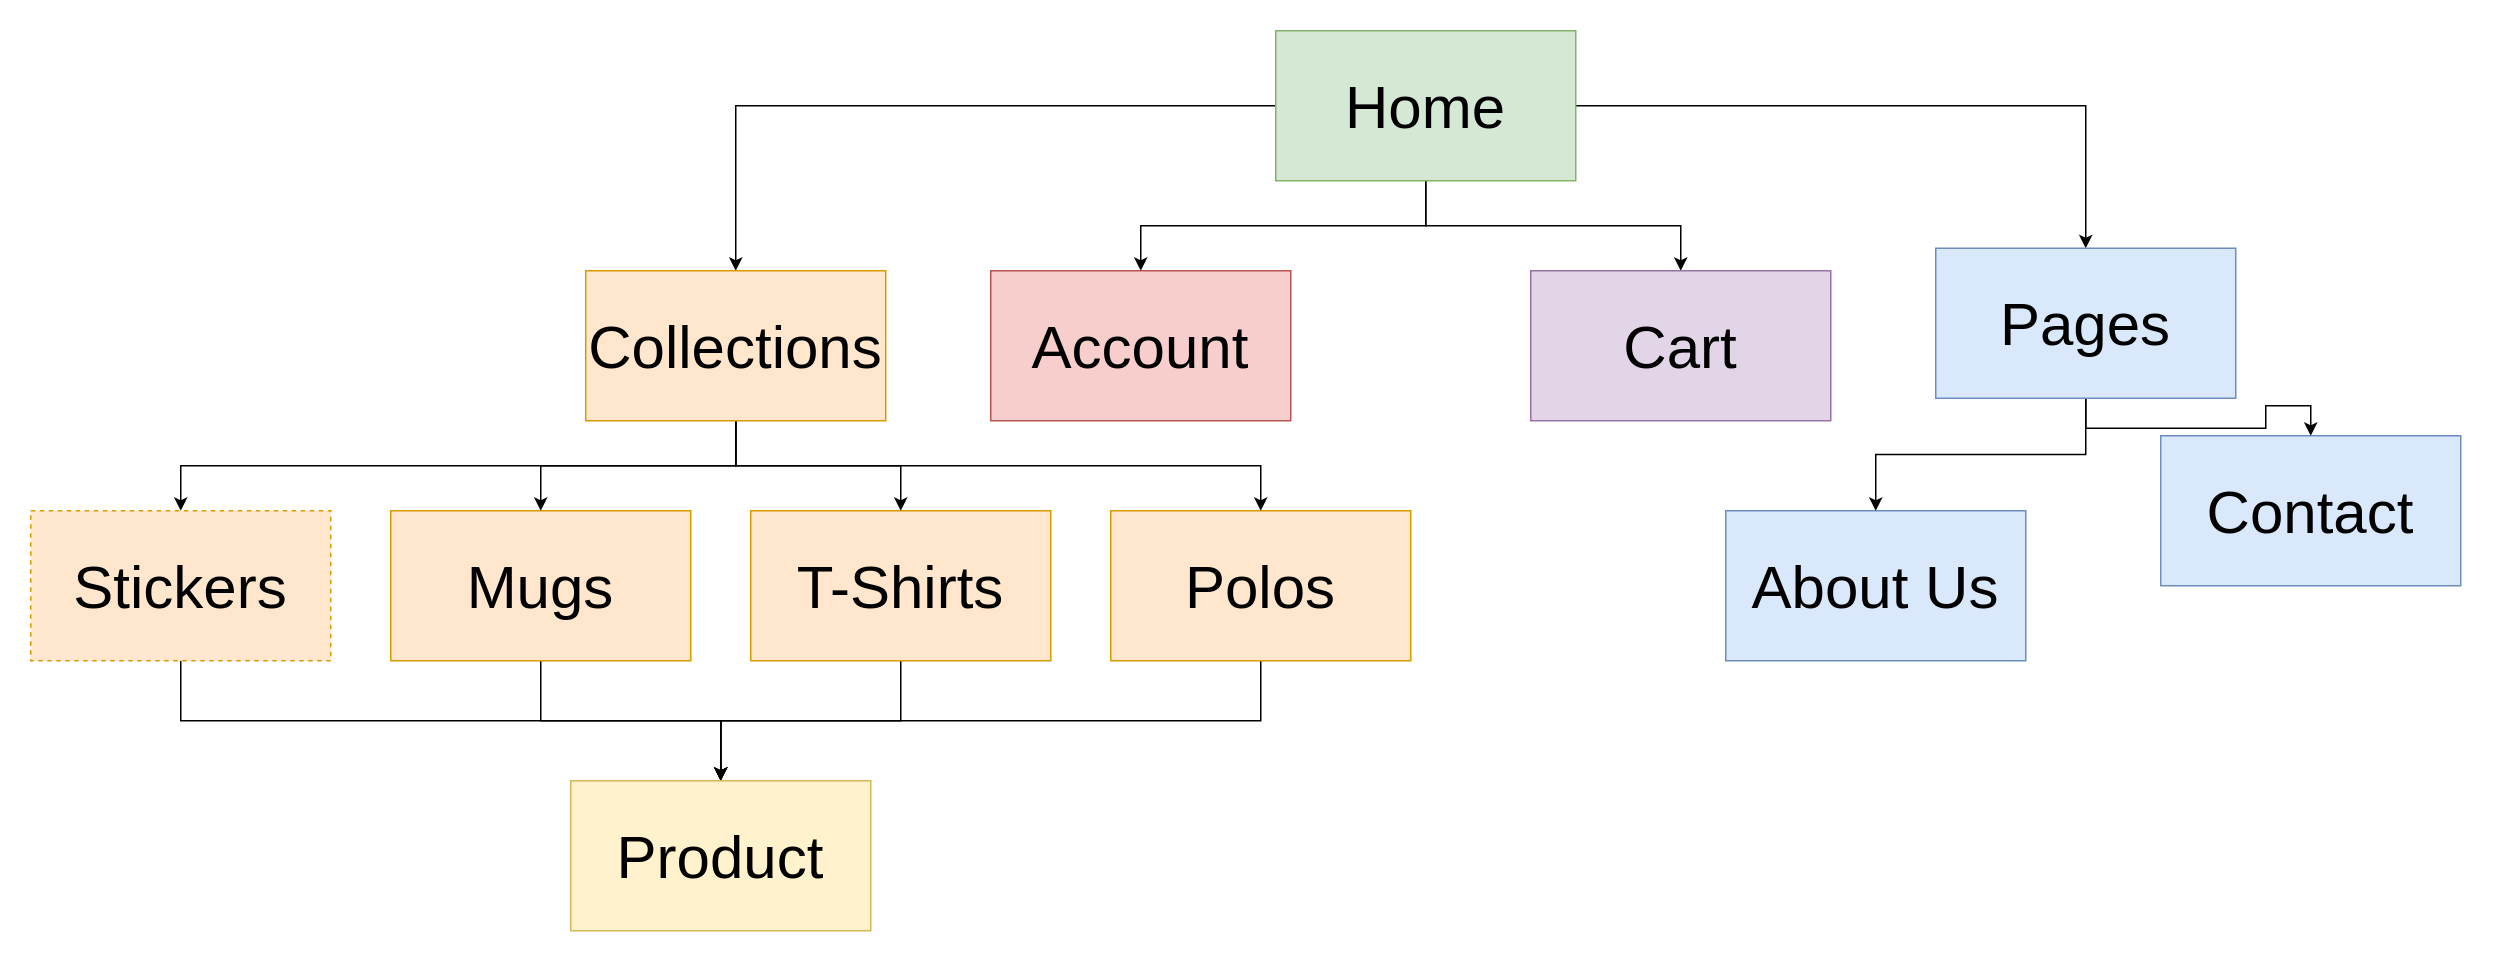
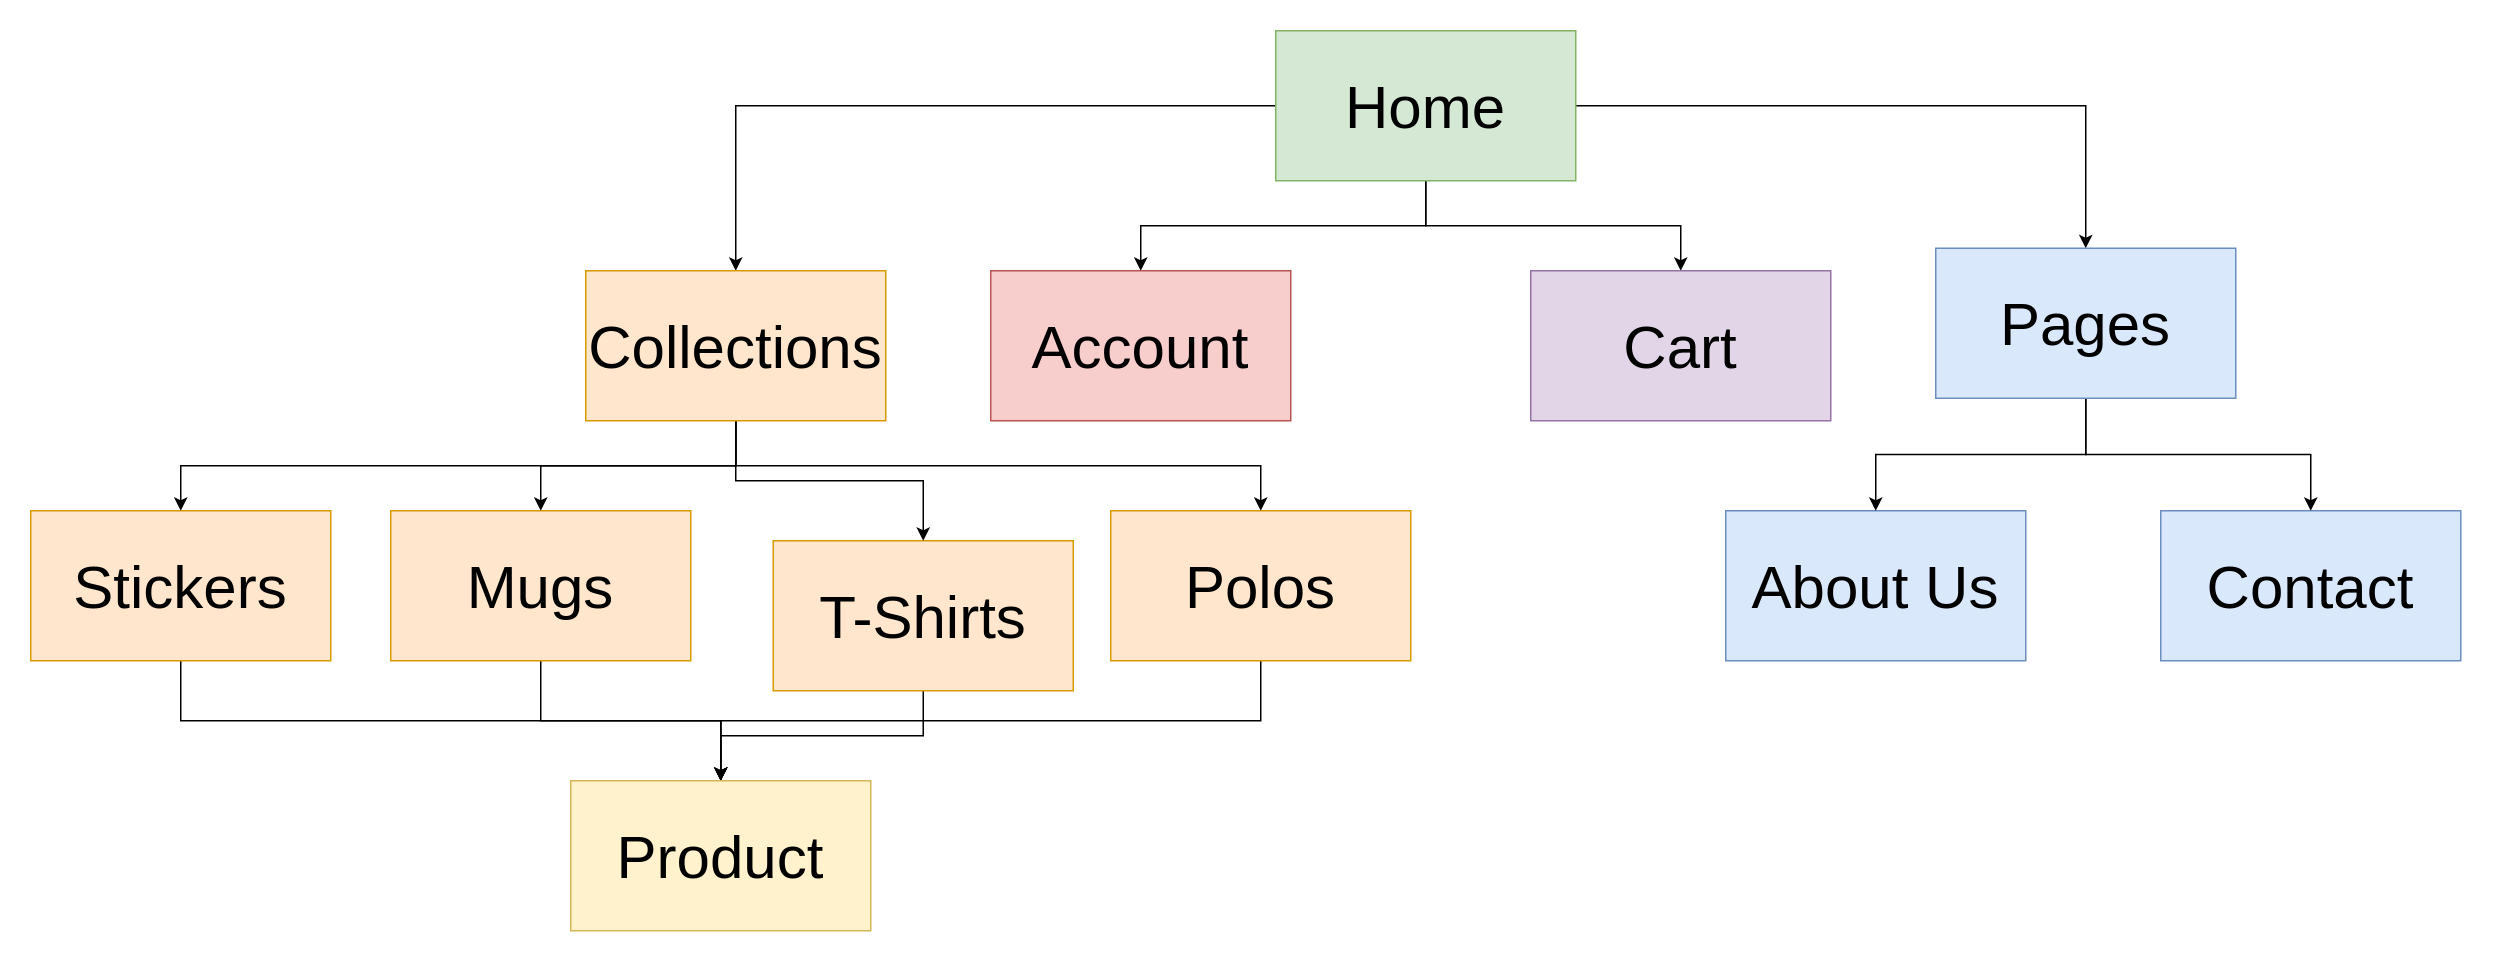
  <mxCell id="0" />
  <mxCell id="1" parent="0" />
  <mxCell id="2" style="edgeStyle=orthogonalEdgeStyle;rounded=0;orthogonalLoop=1;jettySize=auto;html=1;fontSize=40;" edge="1" parent="1" source="6" target="22"><mxGeometry relative="1" as="geometry" /></mxCell>
  <mxCell id="3" style="edgeStyle=orthogonalEdgeStyle;rounded=0;orthogonalLoop=1;jettySize=auto;html=1;fontSize=40;" edge="1" parent="1" source="6" target="27"><mxGeometry relative="1" as="geometry" /></mxCell>
  <mxCell id="4" style="edgeStyle=orthogonalEdgeStyle;rounded=0;orthogonalLoop=1;jettySize=auto;html=1;entryX=0.5;entryY=0;entryDx=0;entryDy=0;fontSize=40;" edge="1" parent="1" source="6" target="23"><mxGeometry relative="1" as="geometry" /></mxCell>
  <mxCell id="5" style="edgeStyle=orthogonalEdgeStyle;rounded=0;orthogonalLoop=1;jettySize=auto;html=1;entryX=0.5;entryY=0;entryDx=0;entryDy=0;fontSize=40;" edge="1" parent="1" source="6" target="24"><mxGeometry relative="1" as="geometry" /></mxCell>
  <mxCell id="6" value="&lt;font style=&quot;font-size: 40px;&quot;&gt;Home&lt;/font&gt;" style="rounded=0;whiteSpace=wrap;html=1;fillColor=#d5e8d4;strokeColor=#82b366;fontSize=40;" vertex="1" parent="1"><mxGeometry x="850" y="20" width="200" height="100" as="geometry" /></mxCell>
  <mxCell id="7" style="edgeStyle=orthogonalEdgeStyle;rounded=0;orthogonalLoop=1;jettySize=auto;html=1;fontSize=40;" edge="1" parent="1" source="8" target="17"><mxGeometry relative="1" as="geometry" /></mxCell>
- <mxCell id="8" value="&lt;font style=&quot;font-size: 40px;&quot;&gt;T-Shirts&lt;/font&gt;" style="rounded=0;whiteSpace=wrap;html=1;fillColor=#ffe6cc;strokeColor=#d79b00;fontSize=40;" vertex="1" parent="1"><mxGeometry x="500" y="340" width="200" height="100" as="geometry" /></mxCell>
+ <mxCell id="8" value="&lt;font style=&quot;font-size: 40px;&quot;&gt;T-Shirts&lt;/font&gt;" style="rounded=0;whiteSpace=wrap;html=1;fillColor=#ffe6cc;strokeColor=#d79b00;fontSize=40;" vertex="1" parent="1"><mxGeometry x="515" y="360" width="200" height="100" as="geometry" /></mxCell>
  <mxCell id="9" style="edgeStyle=orthogonalEdgeStyle;rounded=0;orthogonalLoop=1;jettySize=auto;html=1;entryX=0.5;entryY=0;entryDx=0;entryDy=0;fontSize=40;" edge="1" parent="1" source="10" target="17"><mxGeometry relative="1" as="geometry"><Array as="points"><mxPoint x="840" y="480" /><mxPoint x="480" y="480" /></Array></mxGeometry></mxCell>
  <mxCell id="10" value="&lt;font style=&quot;font-size: 40px;&quot;&gt;Polos&lt;/font&gt;" style="rounded=0;whiteSpace=wrap;html=1;fillColor=#ffe6cc;strokeColor=#d79b00;fontSize=40;" vertex="1" parent="1"><mxGeometry x="740" y="340" width="200" height="100" as="geometry" /></mxCell>
  <mxCell id="11" style="edgeStyle=orthogonalEdgeStyle;rounded=0;orthogonalLoop=1;jettySize=auto;html=1;entryX=0.5;entryY=0;entryDx=0;entryDy=0;fontSize=40;" edge="1" parent="1" source="12" target="17"><mxGeometry relative="1" as="geometry" /></mxCell>
  <mxCell id="12" value="&lt;font style=&quot;font-size: 40px;&quot;&gt;Mugs&lt;/font&gt;" style="rounded=0;whiteSpace=wrap;html=1;fillColor=#ffe6cc;strokeColor=#d79b00;fontSize=40;" vertex="1" parent="1"><mxGeometry x="260" y="340" width="200" height="100" as="geometry" /></mxCell>
  <mxCell id="13" style="edgeStyle=orthogonalEdgeStyle;rounded=0;orthogonalLoop=1;jettySize=auto;html=1;fontSize=40;" edge="1" parent="1" source="14" target="17"><mxGeometry relative="1" as="geometry"><Array as="points"><mxPoint x="120" y="480" /><mxPoint x="480" y="480" /></Array></mxGeometry></mxCell>
- <mxCell id="14" value="&lt;font style=&quot;font-size: 40px;&quot;&gt;Stickers&lt;/font&gt;" style="rounded=0;whiteSpace=wrap;html=1;fillColor=#ffe6cc;strokeColor=#d79b00;fontSize=40;dashed=1;" vertex="1" parent="1"><mxGeometry x="20" y="340" width="200" height="100" as="geometry" /></mxCell>
- <mxCell id="15" value="&lt;font style=&quot;font-size: 40px;&quot;&gt;Contact&lt;/font&gt;" style="rounded=0;whiteSpace=wrap;html=1;fillColor=#dae8fc;strokeColor=#6c8ebf;fontSize=40;" vertex="1" parent="1"><mxGeometry x="1440" y="290" width="200" height="100" as="geometry" /></mxCell>
+ <mxCell id="14" value="&lt;font style=&quot;font-size: 40px;&quot;&gt;Stickers&lt;/font&gt;" style="rounded=0;whiteSpace=wrap;html=1;fillColor=#ffe6cc;strokeColor=#d79b00;fontSize=40;" vertex="1" parent="1"><mxGeometry x="20" y="340" width="200" height="100" as="geometry" /></mxCell>
+ <mxCell id="15" value="&lt;font style=&quot;font-size: 40px;&quot;&gt;Contact&lt;/font&gt;" style="rounded=0;whiteSpace=wrap;html=1;fillColor=#dae8fc;strokeColor=#6c8ebf;fontSize=40;" vertex="1" parent="1"><mxGeometry x="1440" y="340" width="200" height="100" as="geometry" /></mxCell>
  <mxCell id="16" value="&lt;font style=&quot;font-size: 40px;&quot;&gt;About Us&lt;/font&gt;" style="rounded=0;whiteSpace=wrap;html=1;fillColor=#dae8fc;strokeColor=#6c8ebf;fontSize=40;" vertex="1" parent="1"><mxGeometry x="1150" y="340" width="200" height="100" as="geometry" /></mxCell>
  <mxCell id="17" value="&lt;font style=&quot;font-size: 40px;&quot;&gt;Product&lt;br style=&quot;font-size: 40px;&quot;&gt;&lt;/font&gt;" style="rounded=0;whiteSpace=wrap;html=1;fillColor=#fff2cc;strokeColor=#d6b656;fontSize=40;" vertex="1" parent="1"><mxGeometry x="380" y="520" width="200" height="100" as="geometry" /></mxCell>
  <mxCell id="18" style="edgeStyle=orthogonalEdgeStyle;rounded=0;orthogonalLoop=1;jettySize=auto;html=1;fontSize=40;" edge="1" parent="1" source="22" target="10"><mxGeometry relative="1" as="geometry"><Array as="points"><mxPoint x="490" y="310" /><mxPoint x="840" y="310" /></Array></mxGeometry></mxCell>
  <mxCell id="19" style="edgeStyle=orthogonalEdgeStyle;rounded=0;orthogonalLoop=1;jettySize=auto;html=1;fontSize=40;" edge="1" parent="1" source="22" target="8"><mxGeometry relative="1" as="geometry" /></mxCell>
  <mxCell id="20" style="edgeStyle=orthogonalEdgeStyle;rounded=0;orthogonalLoop=1;jettySize=auto;html=1;fontSize=40;" edge="1" parent="1" source="22" target="12"><mxGeometry relative="1" as="geometry" /></mxCell>
  <mxCell id="21" style="edgeStyle=orthogonalEdgeStyle;rounded=0;orthogonalLoop=1;jettySize=auto;html=1;fontSize=40;" edge="1" parent="1" source="22" target="14"><mxGeometry relative="1" as="geometry"><Array as="points"><mxPoint x="490" y="310" /><mxPoint x="120" y="310" /></Array></mxGeometry></mxCell>
  <mxCell id="22" value="&lt;font style=&quot;font-size: 40px;&quot;&gt;Collections&lt;/font&gt;" style="rounded=0;whiteSpace=wrap;html=1;fillColor=#ffe6cc;strokeColor=#d79b00;fontSize=40;" vertex="1" parent="1"><mxGeometry x="390" y="180" width="200" height="100" as="geometry" /></mxCell>
  <mxCell id="23" value="&lt;font style=&quot;font-size: 40px;&quot;&gt;Account&lt;/font&gt;" style="rounded=0;whiteSpace=wrap;html=1;fillColor=#f8cecc;strokeColor=#b85450;fontSize=40;" vertex="1" parent="1"><mxGeometry x="660" y="180" width="200" height="100" as="geometry" /></mxCell>
  <mxCell id="24" value="&lt;font style=&quot;font-size: 40px;&quot;&gt;Cart&lt;/font&gt;" style="rounded=0;whiteSpace=wrap;html=1;fillColor=#e1d5e7;strokeColor=#9673a6;fontSize=40;" vertex="1" parent="1"><mxGeometry x="1020" y="180" width="200" height="100" as="geometry" /></mxCell>
  <mxCell id="25" style="edgeStyle=orthogonalEdgeStyle;rounded=0;orthogonalLoop=1;jettySize=auto;html=1;fontSize=40;" edge="1" parent="1" source="27" target="16"><mxGeometry relative="1" as="geometry" /></mxCell>
  <mxCell id="26" style="edgeStyle=orthogonalEdgeStyle;rounded=0;orthogonalLoop=1;jettySize=auto;html=1;fontSize=40;" edge="1" parent="1" source="27" target="15"><mxGeometry relative="1" as="geometry" /></mxCell>
  <mxCell id="27" value="&lt;font style=&quot;font-size: 40px;&quot;&gt;Pages&lt;/font&gt;" style="rounded=0;whiteSpace=wrap;html=1;fillColor=#dae8fc;strokeColor=#6c8ebf;fontSize=40;" vertex="1" parent="1"><mxGeometry x="1290" y="165" width="200" height="100" as="geometry" /></mxCell>
